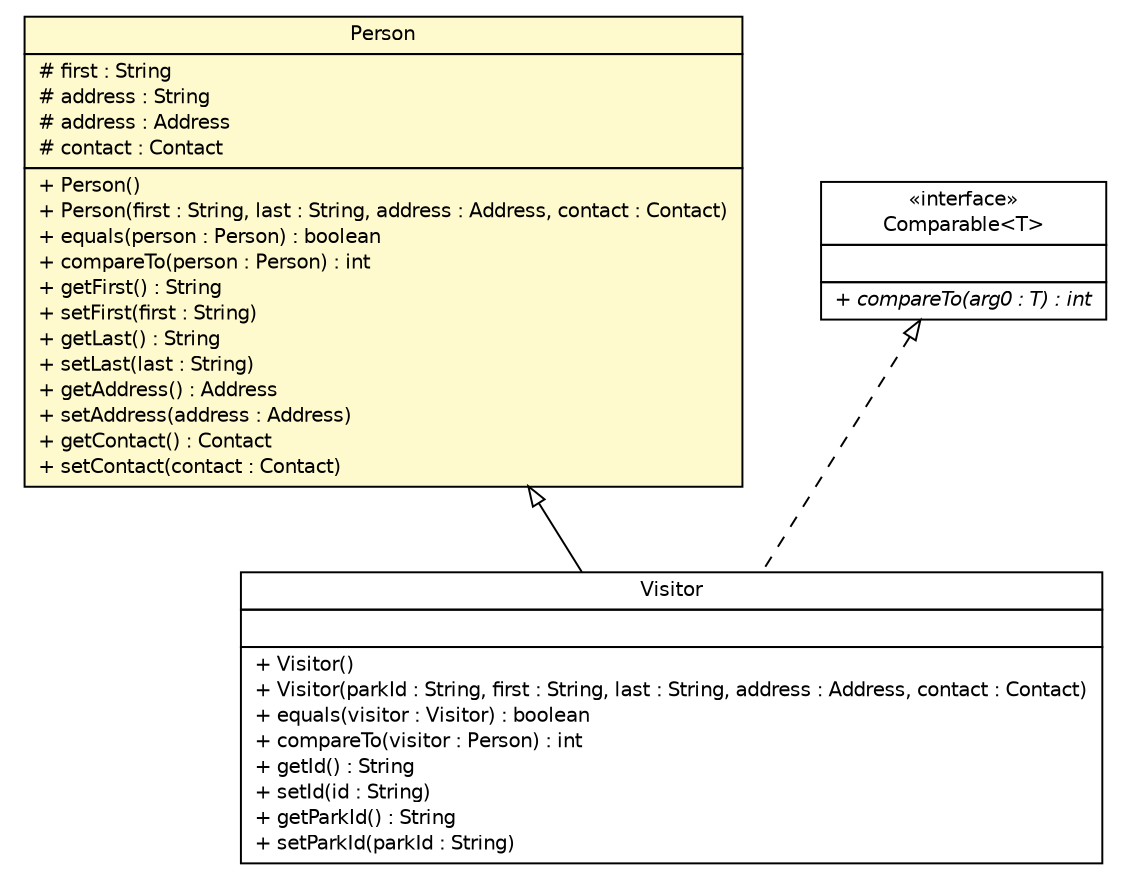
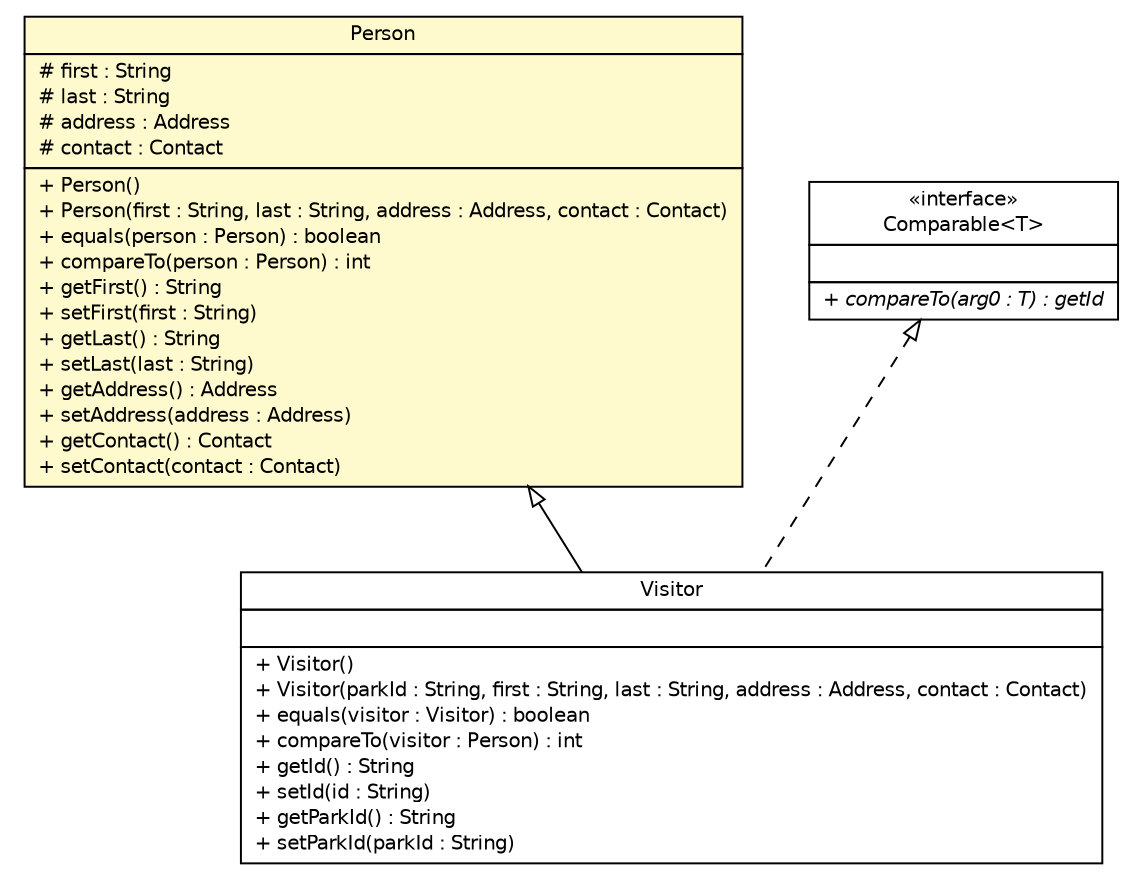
  digraph {
    nodesep=0.25
    ranksep=0.5
    node [fontcolor=black fontname=Helvetica fontsize=10.0 shape=plaintext]
    edge [arrowtail=empty dir=back fontname=Helvetica fontsize=10 headport=p labelfontname=Helvetica labelfontsize=10 tailport=p]
    n1 [label=<<table title="edu.easternct.csc231.nationalparks.models.Visitor" border="0" cellborder="1" cellspacing="0" cellpadding="2" port="p" href="./Visitor.html"> 		<tr><td><table border="0" cellspacing="0" cellpadding="1"> <tr><td align="center" balign="center"> Visitor </td></tr> 		</table></td></tr> 		<tr><td><table border="0" cellspacing="0" cellpadding="1"> <tr><td align="left" balign="left">  </td></tr> 		</table></td></tr> 		<tr><td><table border="0" cellspacing="0" cellpadding="1"> <tr><td align="left" balign="left"> + Visitor() </td></tr> <tr><td align="left" balign="left"> + Visitor(parkId : String, first : String, last : String, address : Address, contact : Contact) </td></tr> <tr><td align="left" balign="left"> + equals(visitor : Visitor) : boolean </td></tr> <tr><td align="left" balign="left"> + compareTo(visitor : Person) : int </td></tr> <tr><td align="left" balign="left"> + getId() : String </td></tr> <tr><td align="left" balign="left"> + setId(id : String) </td></tr> <tr><td align="left" balign="left"> + getParkId() : String </td></tr> <tr><td align="left" balign="left"> + setParkId(parkId : String) </td></tr> 		</table></td></tr> 		</table>>]
-   n2 [label=<<table title="edu.easternct.csc231.nationalparks.models.Person" border="0" cellborder="1" cellspacing="0" cellpadding="2" port="p" bgcolor="lemonChiffon" href="./Person.html"> 		<tr><td><table border="0" cellspacing="0" cellpadding="1"> <tr><td align="center" balign="center"> Person </td></tr> 		</table></td></tr> 		<tr><td><table border="0" cellspacing="0" cellpadding="1"> <tr><td align="left" balign="left"> # first : String </td></tr> <tr><td align="left" balign="left"> # address : String </td></tr> <tr><td align="left" balign="left"> # address : Address </td></tr> <tr><td align="left" balign="left"> # contact : Contact </td></tr> 		</table></td></tr> 		<tr><td><table border="0" cellspacing="0" cellpadding="1"> <tr><td align="left" balign="left"> + Person() </td></tr> <tr><td align="left" balign="left"> + Person(first : String, last : String, address : Address, contact : Contact) </td></tr> <tr><td align="left" balign="left"> + equals(person : Person) : boolean </td></tr> <tr><td align="left" balign="left"> + compareTo(person : Person) : int </td></tr> <tr><td align="left" balign="left"> + getFirst() : String </td></tr> <tr><td align="left" balign="left"> + setFirst(first : String) </td></tr> <tr><td align="left" balign="left"> + getLast() : String </td></tr> <tr><td align="left" balign="left"> + setLast(last : String) </td></tr> <tr><td align="left" balign="left"> + getAddress() : Address </td></tr> <tr><td align="left" balign="left"> + setAddress(address : Address) </td></tr> <tr><td align="left" balign="left"> + getContact() : Contact </td></tr> <tr><td align="left" balign="left"> + setContact(contact : Contact) </td></tr> 		</table></td></tr> 		</table>>]
-   n3 [label=<<table title="java.lang.Comparable" border="0" cellborder="1" cellspacing="0" cellpadding="2" port="p" href="http://java.sun.com/j2se/1.4.2/docs/api/java/lang/Comparable.html"> 		<tr><td><table border="0" cellspacing="0" cellpadding="1"> <tr><td align="center" balign="center"> &#171;interface&#187; </td></tr> <tr><td align="center" balign="center"> Comparable&lt;T&gt; </td></tr> 		</table></td></tr> 		<tr><td><table border="0" cellspacing="0" cellpadding="1"> <tr><td align="left" balign="left">  </td></tr> 		</table></td></tr> 		<tr><td><table border="0" cellspacing="0" cellpadding="1"> <tr><td align="left" balign="left"><font face="Helvetica-Oblique" point-size="10.0"> + compareTo(arg0 : T) : int </font></td></tr> 		</table></td></tr> 		</table>>]
+   n2 [label=<<table title="edu.easternct.csc231.nationalparks.models.Person" border="0" cellborder="1" cellspacing="0" cellpadding="2" port="p" bgcolor="lemonChiffon" href="./Person.html"> 		<tr><td><table border="0" cellspacing="0" cellpadding="1"> <tr><td align="center" balign="center"> Person </td></tr> 		</table></td></tr> 		<tr><td><table border="0" cellspacing="0" cellpadding="1"> <tr><td align="left" balign="left"> # first : String </td></tr> <tr><td align="left" balign="left"> # last : String </td></tr> <tr><td align="left" balign="left"> # address : Address </td></tr> <tr><td align="left" balign="left"> # contact : Contact </td></tr> 		</table></td></tr> 		<tr><td><table border="0" cellspacing="0" cellpadding="1"> <tr><td align="left" balign="left"> + Person() </td></tr> <tr><td align="left" balign="left"> + Person(first : String, last : String, address : Address, contact : Contact) </td></tr> <tr><td align="left" balign="left"> + equals(person : Person) : boolean </td></tr> <tr><td align="left" balign="left"> + compareTo(person : Person) : int </td></tr> <tr><td align="left" balign="left"> + getFirst() : String </td></tr> <tr><td align="left" balign="left"> + setFirst(first : String) </td></tr> <tr><td align="left" balign="left"> + getLast() : String </td></tr> <tr><td align="left" balign="left"> + setLast(last : String) </td></tr> <tr><td align="left" balign="left"> + getAddress() : Address </td></tr> <tr><td align="left" balign="left"> + setAddress(address : Address) </td></tr> <tr><td align="left" balign="left"> + getContact() : Contact </td></tr> <tr><td align="left" balign="left"> + setContact(contact : Contact) </td></tr> 		</table></td></tr> 		</table>>]
+   n3 [label=<<table title="java.lang.Comparable" border="0" cellborder="1" cellspacing="0" cellpadding="2" port="p" href="http://java.sun.com/j2se/1.4.2/docs/api/java/lang/Comparable.html"> 		<tr><td><table border="0" cellspacing="0" cellpadding="1"> <tr><td align="center" balign="center"> &#171;interface&#187; </td></tr> <tr><td align="center" balign="center"> Comparable&lt;T&gt; </td></tr> 		</table></td></tr> 		<tr><td><table border="0" cellspacing="0" cellpadding="1"> <tr><td align="left" balign="left">  </td></tr> 		</table></td></tr> 		<tr><td><table border="0" cellspacing="0" cellpadding="1"> <tr><td align="left" balign="left"><font face="Helvetica-Oblique" point-size="10.0"> + compareTo(arg0 : T) : getId </font></td></tr> 		</table></td></tr> 		</table>>]
    n2 -> n1
    n3 -> n1 [style=dashed]
  }
